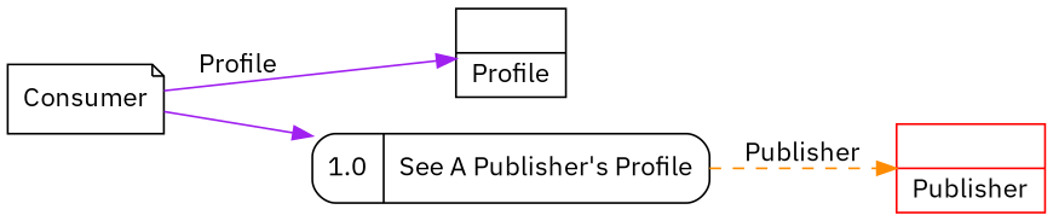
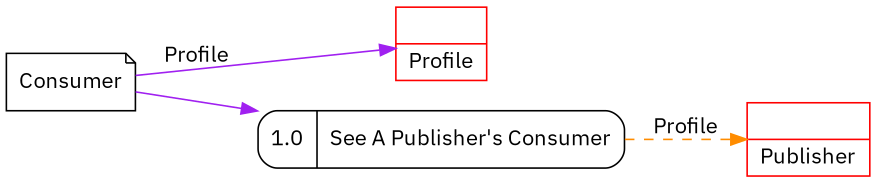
  digraph {
    fontname="IBM Plex Sans"
    rankdir=LR
    node [fontname="IBM Plex Sans" shape=record]
    edge [color=purple fontname="IBM Plex Sans" style=solid]
    n1 [color=red label="<f0>  |<f1> Publisher "]
-   n2 [color=black label="<f0>  |<f1> Profile "]
+   n2 [color=red label="<f0>  |<f1> Profile "]
    n3 [label=Consumer shape=note]
-   n4 [label="{<f0> 1.0|<f1> See A Publisher's Profile }" shape=Mrecord]
+   n4 [label="{<f0> 1.0|<f1> See A Publisher's Consumer }" shape=Mrecord]
    n3 -> n2 [label=Profile]
    n3 -> n4
-   n4 -> n1 [color=darkorange label=Publisher style=dashed]
+   n4 -> n1 [color=darkorange label=Profile style=dashed]
  }
